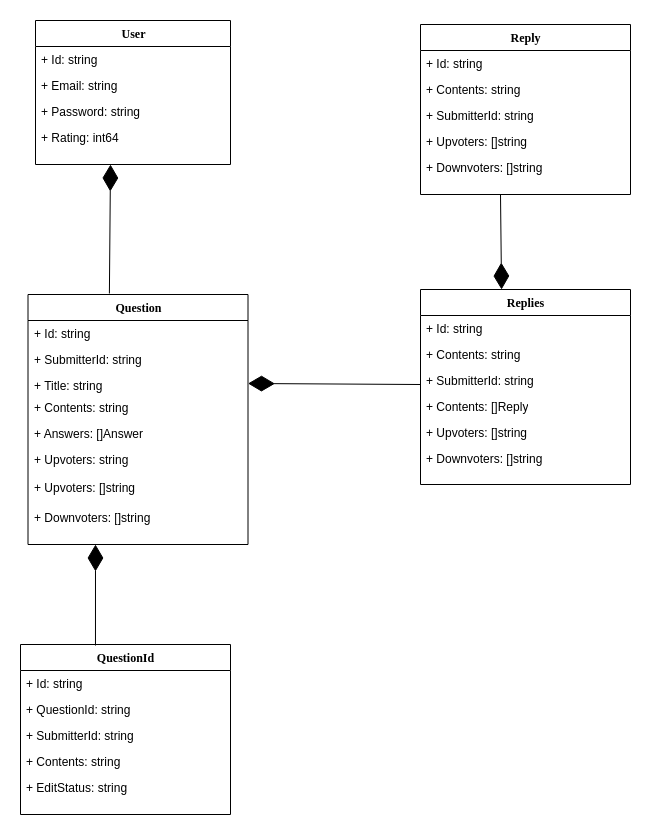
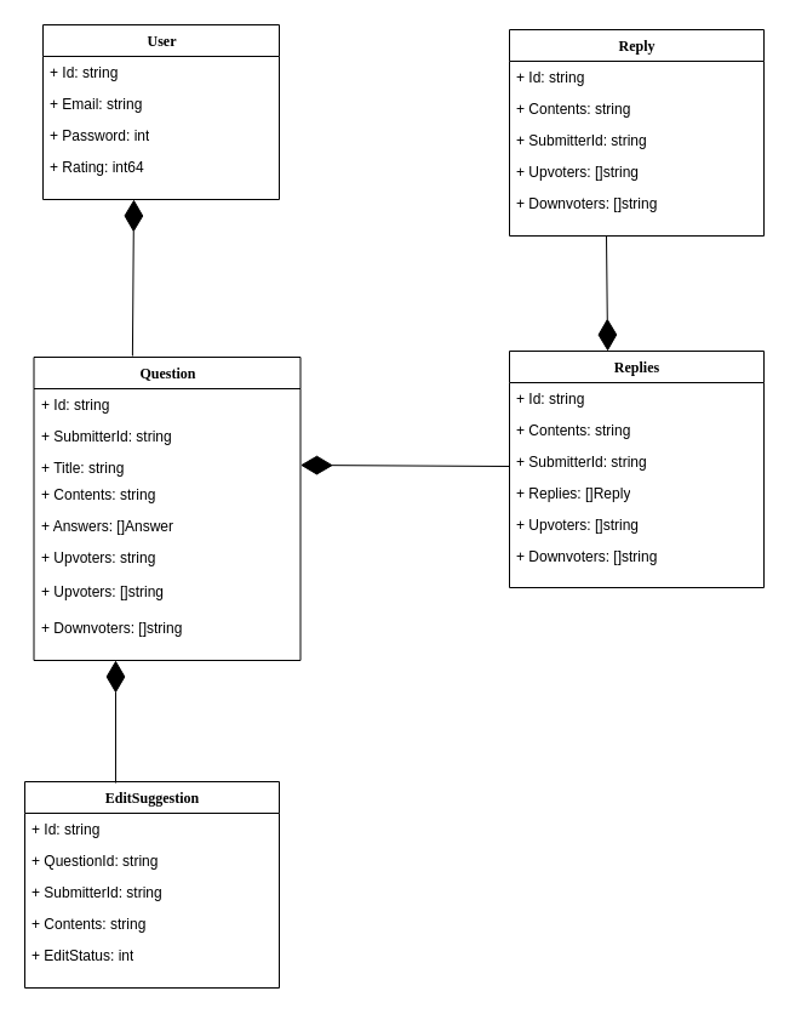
  <mxCell id="0" />
  <mxCell id="1" parent="0" />
  <mxCell id="2" value="User" style="swimlane;html=1;fontStyle=1;align=center;verticalAlign=top;childLayout=stackLayout;horizontal=1;startSize=26;horizontalStack=0;resizeParent=1;resizeLast=0;collapsible=1;marginBottom=0;swimlaneFillColor=#ffffff;rounded=0;shadow=0;comic=0;labelBackgroundColor=none;strokeWidth=1;fillColor=none;fontFamily=Verdana;fontSize=12" parent="1" vertex="1"><mxGeometry x="35" y="20" width="195" height="144" as="geometry" /></mxCell>
  <mxCell id="3" value="+ Id: string" style="text;html=1;strokeColor=none;fillColor=none;align=left;verticalAlign=top;spacingLeft=4;spacingRight=4;whiteSpace=wrap;overflow=hidden;rotatable=0;points=[[0,0.5],[1,0.5]];portConstraint=eastwest;" parent="2" vertex="1"><mxGeometry y="26" width="195" height="26" as="geometry" /></mxCell>
  <mxCell id="4" value="+ Email: string" style="text;html=1;strokeColor=none;fillColor=none;align=left;verticalAlign=top;spacingLeft=4;spacingRight=4;whiteSpace=wrap;overflow=hidden;rotatable=0;points=[[0,0.5],[1,0.5]];portConstraint=eastwest;" parent="2" vertex="1"><mxGeometry y="52" width="195" height="26" as="geometry" /></mxCell>
- <mxCell id="5" value="+ Password: string" style="text;html=1;strokeColor=none;fillColor=none;align=left;verticalAlign=top;spacingLeft=4;spacingRight=4;whiteSpace=wrap;overflow=hidden;rotatable=0;points=[[0,0.5],[1,0.5]];portConstraint=eastwest;" parent="2" vertex="1"><mxGeometry y="78" width="195" height="26" as="geometry" /></mxCell>
+ <mxCell id="5" value="+ Password: int" style="text;html=1;strokeColor=none;fillColor=none;align=left;verticalAlign=top;spacingLeft=4;spacingRight=4;whiteSpace=wrap;overflow=hidden;rotatable=0;points=[[0,0.5],[1,0.5]];portConstraint=eastwest;" parent="2" vertex="1"><mxGeometry y="78" width="195" height="26" as="geometry" /></mxCell>
  <mxCell id="6" value="+ Rating: int64" style="text;html=1;strokeColor=none;fillColor=none;align=left;verticalAlign=top;spacingLeft=4;spacingRight=4;whiteSpace=wrap;overflow=hidden;rotatable=0;points=[[0,0.5],[1,0.5]];portConstraint=eastwest;" parent="2" vertex="1"><mxGeometry y="104" width="195" height="26" as="geometry" /></mxCell>
  <mxCell id="7" value="Reply" style="swimlane;html=1;fontStyle=1;align=center;verticalAlign=top;childLayout=stackLayout;horizontal=1;startSize=26;horizontalStack=0;resizeParent=1;resizeLast=0;collapsible=1;marginBottom=0;swimlaneFillColor=#ffffff;rounded=0;shadow=0;comic=0;labelBackgroundColor=none;strokeWidth=1;fillColor=none;fontFamily=Verdana;fontSize=12" parent="1" vertex="1"><mxGeometry x="420" y="24" width="210" height="170" as="geometry" /></mxCell>
  <mxCell id="8" value="+ Id: string" style="text;html=1;strokeColor=none;fillColor=none;align=left;verticalAlign=top;spacingLeft=4;spacingRight=4;whiteSpace=wrap;overflow=hidden;rotatable=0;points=[[0,0.5],[1,0.5]];portConstraint=eastwest;" parent="7" vertex="1"><mxGeometry y="26" width="210" height="26" as="geometry" /></mxCell>
  <mxCell id="9" value="+ Contents: string" style="text;html=1;strokeColor=none;fillColor=none;align=left;verticalAlign=top;spacingLeft=4;spacingRight=4;whiteSpace=wrap;overflow=hidden;rotatable=0;points=[[0,0.5],[1,0.5]];portConstraint=eastwest;" parent="7" vertex="1"><mxGeometry y="52" width="210" height="26" as="geometry" /></mxCell>
  <mxCell id="10" value="+ SubmitterId: string " style="text;html=1;strokeColor=none;fillColor=none;align=left;verticalAlign=top;spacingLeft=4;spacingRight=4;whiteSpace=wrap;overflow=hidden;rotatable=0;points=[[0,0.5],[1,0.5]];portConstraint=eastwest;" parent="7" vertex="1"><mxGeometry y="78" width="210" height="26" as="geometry" /></mxCell>
  <mxCell id="11" value="+ Upvoters: []string " style="text;html=1;strokeColor=none;fillColor=none;align=left;verticalAlign=top;spacingLeft=4;spacingRight=4;whiteSpace=wrap;overflow=hidden;rotatable=0;points=[[0,0.5],[1,0.5]];portConstraint=eastwest;" vertex="1" parent="7"><mxGeometry y="104" width="210" height="26" as="geometry" /></mxCell>
  <mxCell id="12" value="+ Downvoters: []string " style="text;html=1;strokeColor=none;fillColor=none;align=left;verticalAlign=top;spacingLeft=4;spacingRight=4;whiteSpace=wrap;overflow=hidden;rotatable=0;points=[[0,0.5],[1,0.5]];portConstraint=eastwest;" vertex="1" parent="7"><mxGeometry y="130" width="210" height="26" as="geometry" /></mxCell>
  <mxCell id="13" value="Replies" style="swimlane;html=1;fontStyle=1;align=center;verticalAlign=top;childLayout=stackLayout;horizontal=1;startSize=26;horizontalStack=0;resizeParent=1;resizeLast=0;collapsible=1;marginBottom=0;swimlaneFillColor=#ffffff;rounded=0;shadow=0;comic=0;labelBackgroundColor=none;strokeWidth=1;fillColor=none;fontFamily=Verdana;fontSize=12" parent="1" vertex="1"><mxGeometry x="420" y="289" width="210" height="195" as="geometry" /></mxCell>
  <mxCell id="14" value="+ Id: string" style="text;html=1;strokeColor=none;fillColor=none;align=left;verticalAlign=top;spacingLeft=4;spacingRight=4;whiteSpace=wrap;overflow=hidden;rotatable=0;points=[[0,0.5],[1,0.5]];portConstraint=eastwest;" parent="13" vertex="1"><mxGeometry y="26" width="210" height="26" as="geometry" /></mxCell>
  <mxCell id="15" value="+ Contents: string" style="text;html=1;strokeColor=none;fillColor=none;align=left;verticalAlign=top;spacingLeft=4;spacingRight=4;whiteSpace=wrap;overflow=hidden;rotatable=0;points=[[0,0.5],[1,0.5]];portConstraint=eastwest;" parent="13" vertex="1"><mxGeometry y="52" width="210" height="26" as="geometry" /></mxCell>
  <mxCell id="16" value="+ SubmitterId: string" style="text;html=1;strokeColor=none;fillColor=none;align=left;verticalAlign=top;spacingLeft=4;spacingRight=4;whiteSpace=wrap;overflow=hidden;rotatable=0;points=[[0,0.5],[1,0.5]];portConstraint=eastwest;" parent="13" vertex="1"><mxGeometry y="78" width="210" height="26" as="geometry" /></mxCell>
- <mxCell id="17" value="+ Contents: []Reply" style="text;html=1;strokeColor=none;fillColor=none;align=left;verticalAlign=top;spacingLeft=4;spacingRight=4;whiteSpace=wrap;overflow=hidden;rotatable=0;points=[[0,0.5],[1,0.5]];portConstraint=eastwest;" parent="13" vertex="1"><mxGeometry y="104" width="210" height="26" as="geometry" /></mxCell>
+ <mxCell id="17" value="+ Replies: []Reply" style="text;html=1;strokeColor=none;fillColor=none;align=left;verticalAlign=top;spacingLeft=4;spacingRight=4;whiteSpace=wrap;overflow=hidden;rotatable=0;points=[[0,0.5],[1,0.5]];portConstraint=eastwest;" parent="13" vertex="1"><mxGeometry y="104" width="210" height="26" as="geometry" /></mxCell>
  <mxCell id="18" value="+ Upvoters: []string" style="text;html=1;strokeColor=none;fillColor=none;align=left;verticalAlign=top;spacingLeft=4;spacingRight=4;whiteSpace=wrap;overflow=hidden;rotatable=0;points=[[0,0.5],[1,0.5]];portConstraint=eastwest;" vertex="1" parent="13"><mxGeometry y="130" width="210" height="26" as="geometry" /></mxCell>
  <mxCell id="19" value="+ Downvoters: []string" style="text;html=1;strokeColor=none;fillColor=none;align=left;verticalAlign=top;spacingLeft=4;spacingRight=4;whiteSpace=wrap;overflow=hidden;rotatable=0;points=[[0,0.5],[1,0.5]];portConstraint=eastwest;" vertex="1" parent="13"><mxGeometry y="156" width="210" height="26" as="geometry" /></mxCell>
  <mxCell id="20" value="Question" style="swimlane;html=1;fontStyle=1;align=center;verticalAlign=top;childLayout=stackLayout;horizontal=1;startSize=26;horizontalStack=0;resizeParent=1;resizeLast=0;collapsible=1;marginBottom=0;swimlaneFillColor=#ffffff;rounded=0;shadow=0;comic=0;labelBackgroundColor=none;strokeWidth=1;fillColor=none;fontFamily=Verdana;fontSize=12" parent="1" vertex="1"><mxGeometry x="27.5" y="294" width="220" height="250" as="geometry" /></mxCell>
  <mxCell id="21" value="+ Id: string" style="text;html=1;strokeColor=none;fillColor=none;align=left;verticalAlign=top;spacingLeft=4;spacingRight=4;whiteSpace=wrap;overflow=hidden;rotatable=0;points=[[0,0.5],[1,0.5]];portConstraint=eastwest;" parent="20" vertex="1"><mxGeometry y="26" width="220" height="26" as="geometry" /></mxCell>
  <mxCell id="22" value="+ SubmitterId: string" style="text;html=1;strokeColor=none;fillColor=none;align=left;verticalAlign=top;spacingLeft=4;spacingRight=4;whiteSpace=wrap;overflow=hidden;rotatable=0;points=[[0,0.5],[1,0.5]];portConstraint=eastwest;" parent="20" vertex="1"><mxGeometry y="52" width="220" height="26" as="geometry" /></mxCell>
  <mxCell id="23" value="+ Title: string" style="text;html=1;strokeColor=none;fillColor=none;align=left;verticalAlign=top;spacingLeft=4;spacingRight=4;whiteSpace=wrap;overflow=hidden;rotatable=0;points=[[0,0.5],[1,0.5]];portConstraint=eastwest;" parent="20" vertex="1"><mxGeometry y="78" width="220" height="22" as="geometry" /></mxCell>
  <mxCell id="24" value="+ Contents: string" style="text;html=1;strokeColor=none;fillColor=none;align=left;verticalAlign=top;spacingLeft=4;spacingRight=4;whiteSpace=wrap;overflow=hidden;rotatable=0;points=[[0,0.5],[1,0.5]];portConstraint=eastwest;" parent="20" vertex="1"><mxGeometry y="100" width="220" height="26" as="geometry" /></mxCell>
  <mxCell id="25" value="+ Answers: []Answer" style="text;html=1;strokeColor=none;fillColor=none;align=left;verticalAlign=top;spacingLeft=4;spacingRight=4;whiteSpace=wrap;overflow=hidden;rotatable=0;points=[[0,0.5],[1,0.5]];portConstraint=eastwest;" parent="20" vertex="1"><mxGeometry y="126" width="220" height="26" as="geometry" /></mxCell>
  <mxCell id="26" value="&lt;div&gt;+ Upvoters: string&lt;/div&gt;&lt;div&gt;&lt;br&gt;&lt;/div&gt;" style="text;html=1;strokeColor=none;fillColor=none;align=left;verticalAlign=top;spacingLeft=4;spacingRight=4;whiteSpace=wrap;overflow=hidden;rotatable=0;points=[[0,0.5],[1,0.5]];portConstraint=eastwest;" parent="20" vertex="1"><mxGeometry y="152" width="220" height="28" as="geometry" /></mxCell>
  <mxCell id="27" value="&lt;div&gt;+ Upvoters: []string&lt;/div&gt;&lt;div&gt;&lt;br&gt;&lt;/div&gt;" style="text;html=1;strokeColor=none;fillColor=none;align=left;verticalAlign=top;spacingLeft=4;spacingRight=4;whiteSpace=wrap;overflow=hidden;rotatable=0;points=[[0,0.5],[1,0.5]];portConstraint=eastwest;" vertex="1" parent="20"><mxGeometry y="180" width="220" height="30" as="geometry" /></mxCell>
  <mxCell id="28" value="&lt;div&gt;+ Downvoters: []string&lt;/div&gt;&lt;div&gt;&lt;br&gt;&lt;/div&gt;" style="text;html=1;strokeColor=none;fillColor=none;align=left;verticalAlign=top;spacingLeft=4;spacingRight=4;whiteSpace=wrap;overflow=hidden;rotatable=0;points=[[0,0.5],[1,0.5]];portConstraint=eastwest;" vertex="1" parent="20"><mxGeometry y="210" width="220" height="30" as="geometry" /></mxCell>
- <mxCell id="29" value="QuestionId" style="swimlane;html=1;fontStyle=1;align=center;verticalAlign=top;childLayout=stackLayout;horizontal=1;startSize=26;horizontalStack=0;resizeParent=1;resizeLast=0;collapsible=1;marginBottom=0;swimlaneFillColor=#ffffff;rounded=0;shadow=0;comic=0;labelBackgroundColor=none;strokeWidth=1;fillColor=none;fontFamily=Verdana;fontSize=12" parent="1" vertex="1"><mxGeometry x="20" y="644" width="210" height="170" as="geometry" /></mxCell>
+ <mxCell id="29" value="EditSuggestion" style="swimlane;html=1;fontStyle=1;align=center;verticalAlign=top;childLayout=stackLayout;horizontal=1;startSize=26;horizontalStack=0;resizeParent=1;resizeLast=0;collapsible=1;marginBottom=0;swimlaneFillColor=#ffffff;rounded=0;shadow=0;comic=0;labelBackgroundColor=none;strokeWidth=1;fillColor=none;fontFamily=Verdana;fontSize=12" parent="1" vertex="1"><mxGeometry x="20" y="644" width="210" height="170" as="geometry" /></mxCell>
  <mxCell id="30" value="+ Id: string" style="text;html=1;strokeColor=none;fillColor=none;align=left;verticalAlign=top;spacingLeft=4;spacingRight=4;whiteSpace=wrap;overflow=hidden;rotatable=0;points=[[0,0.5],[1,0.5]];portConstraint=eastwest;" parent="29" vertex="1"><mxGeometry y="26" width="210" height="26" as="geometry" /></mxCell>
  <mxCell id="31" value="+ QuestionId: string" style="text;html=1;strokeColor=none;fillColor=none;align=left;verticalAlign=top;spacingLeft=4;spacingRight=4;whiteSpace=wrap;overflow=hidden;rotatable=0;points=[[0,0.5],[1,0.5]];portConstraint=eastwest;" parent="29" vertex="1"><mxGeometry y="52" width="210" height="26" as="geometry" /></mxCell>
  <mxCell id="32" value="+ SubmitterId: string" style="text;html=1;strokeColor=none;fillColor=none;align=left;verticalAlign=top;spacingLeft=4;spacingRight=4;whiteSpace=wrap;overflow=hidden;rotatable=0;points=[[0,0.5],[1,0.5]];portConstraint=eastwest;" parent="29" vertex="1"><mxGeometry y="78" width="210" height="26" as="geometry" /></mxCell>
  <mxCell id="33" value="+ Contents: string" style="text;html=1;strokeColor=none;fillColor=none;align=left;verticalAlign=top;spacingLeft=4;spacingRight=4;whiteSpace=wrap;overflow=hidden;rotatable=0;points=[[0,0.5],[1,0.5]];portConstraint=eastwest;" parent="29" vertex="1"><mxGeometry y="104" width="210" height="26" as="geometry" /></mxCell>
- <mxCell id="34" value="+ EditStatus: string" style="text;html=1;strokeColor=none;fillColor=none;align=left;verticalAlign=top;spacingLeft=4;spacingRight=4;whiteSpace=wrap;overflow=hidden;rotatable=0;points=[[0,0.5],[1,0.5]];portConstraint=eastwest;" parent="29" vertex="1"><mxGeometry y="130" width="210" height="26" as="geometry" /></mxCell>
+ <mxCell id="34" value="+ EditStatus: int" style="text;html=1;strokeColor=none;fillColor=none;align=left;verticalAlign=top;spacingLeft=4;spacingRight=4;whiteSpace=wrap;overflow=hidden;rotatable=0;points=[[0,0.5],[1,0.5]];portConstraint=eastwest;" parent="29" vertex="1"><mxGeometry y="130" width="210" height="26" as="geometry" /></mxCell>
  <mxCell id="35" value="" style="endArrow=diamondThin;endFill=1;endSize=24;html=1;rounded=0;exitX=0.37;exitY=-0.004;exitDx=0;exitDy=0;exitPerimeter=0;" parent="1" source="20" edge="1"><mxGeometry width="160" relative="1" as="geometry"><mxPoint x="110" y="294" as="sourcePoint" /><mxPoint x="110" y="164" as="targetPoint" /></mxGeometry></mxCell>
  <mxCell id="36" value="" style="endArrow=diamondThin;endFill=1;endSize=24;html=1;rounded=0;entryX=1;entryY=0.5;entryDx=0;entryDy=0;" parent="1" target="23" edge="1"><mxGeometry width="160" relative="1" as="geometry"><mxPoint x="420" y="384" as="sourcePoint" /><mxPoint x="430" y="384" as="targetPoint" /></mxGeometry></mxCell>
  <mxCell id="37" value="" style="endArrow=diamondThin;endFill=1;endSize=24;html=1;rounded=0;entryX=0.386;entryY=0;entryDx=0;entryDy=0;entryPerimeter=0;" parent="1" target="13" edge="1"><mxGeometry width="160" relative="1" as="geometry"><mxPoint x="500" y="194" as="sourcePoint" /><mxPoint x="660" y="194" as="targetPoint" /></mxGeometry></mxCell>
  <mxCell id="38" value="" style="endArrow=diamondThin;endFill=1;endSize=24;html=1;rounded=0;exitX=0.357;exitY=0.006;exitDx=0;exitDy=0;exitPerimeter=0;" parent="1" source="29" edge="1"><mxGeometry width="160" relative="1" as="geometry"><mxPoint x="90" y="524" as="sourcePoint" /><mxPoint x="95" y="544" as="targetPoint" /></mxGeometry></mxCell>
